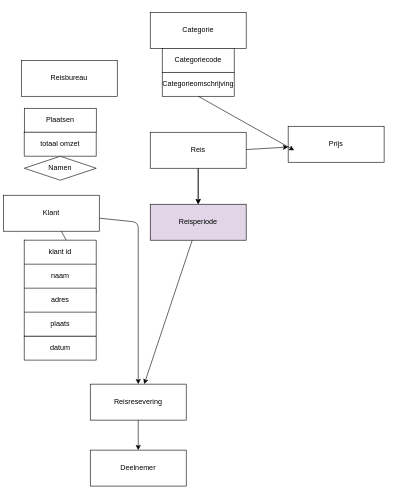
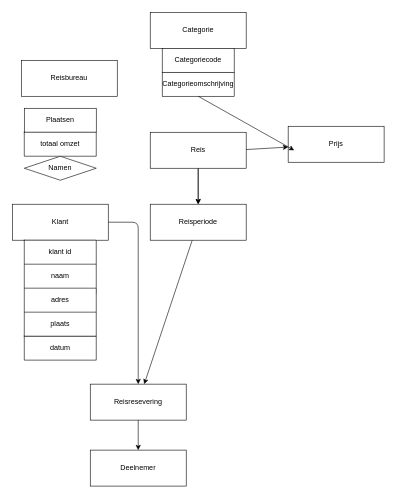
  <mxCell id="0" />
  <mxCell id="1" parent="0" />
  <mxCell id="2" value="Reisbureau" style="rounded=0;whiteSpace=wrap;html=1;" parent="1" vertex="1"><mxGeometry x="35" y="100" width="160" height="60" as="geometry" /></mxCell>
  <mxCell id="3" style="edgeStyle=none;html=1;" parent="1" source="5" edge="1"><mxGeometry relative="1" as="geometry"><mxPoint x="160" y="490" as="targetPoint" /></mxGeometry></mxCell>
  <mxCell id="4" style="edgeStyle=none;html=1;entryX=0.5;entryY=0;entryDx=0;entryDy=0;" edge="1" parent="1" source="5"><mxGeometry relative="1" as="geometry"><Array as="points"><mxPoint x="230" y="370" /></Array><mxPoint x="230" y="640" as="targetPoint" /></mxGeometry></mxCell>
- <mxCell id="5" value="Klant" style="rounded=0;whiteSpace=wrap;html=1;" parent="1" vertex="1"><mxGeometry x="5" y="325" width="160" height="60" as="geometry" /></mxCell>
+ <mxCell id="5" value="Klant" style="rounded=0;whiteSpace=wrap;html=1;" parent="1" vertex="1"><mxGeometry x="20" y="340" width="160" height="60" as="geometry" /></mxCell>
  <mxCell id="6" style="edgeStyle=none;html=1;entryX=0.5;entryY=0;entryDx=0;entryDy=0;" edge="1" parent="1"><mxGeometry relative="1" as="geometry"><mxPoint x="230" y="700" as="sourcePoint" /><mxPoint x="230" y="750" as="targetPoint" /></mxGeometry></mxCell>
  <mxCell id="7" style="edgeStyle=none;html=1;" parent="1" edge="1"><mxGeometry relative="1" as="geometry"><mxPoint x="330" y="340" as="targetPoint" /><mxPoint x="330" y="280" as="sourcePoint" /></mxGeometry></mxCell>
  <mxCell id="8" value="" style="edgeStyle=none;html=1;" parent="1" target="30" edge="1"><mxGeometry relative="1" as="geometry"><mxPoint x="390" y="250" as="sourcePoint" /><mxPoint x="470" y="250" as="targetPoint" /></mxGeometry></mxCell>
  <mxCell id="9" style="edgeStyle=none;html=1;" edge="1" parent="1"><mxGeometry relative="1" as="geometry"><mxPoint x="330" y="340" as="targetPoint" /><mxPoint x="330" y="280" as="sourcePoint" /></mxGeometry></mxCell>
  <mxCell id="10" style="edgeStyle=none;html=1;" parent="1" edge="1"><mxGeometry relative="1" as="geometry"><mxPoint x="320" y="400" as="sourcePoint" /><mxPoint x="240" y="640" as="targetPoint" /></mxGeometry></mxCell>
  <mxCell id="11" value="Namen" style="rhombus;whiteSpace=wrap;html=1;" vertex="1" parent="1"><mxGeometry x="40" y="260" width="120" height="40" as="geometry" /></mxCell>
  <mxCell id="12" value="Plaatsen" style="rounded=0;whiteSpace=wrap;html=1;" vertex="1" parent="1"><mxGeometry x="40" y="180" width="120" height="40" as="geometry" /></mxCell>
  <mxCell id="13" value="" style="shape=table;startSize=0;container=1;collapsible=0;childLayout=tableLayout;" vertex="1" parent="1"><mxGeometry x="40" y="220" width="120" height="40" as="geometry" /></mxCell>
  <mxCell id="14" value="" style="shape=tableRow;horizontal=0;startSize=0;swimlaneHead=0;swimlaneBody=0;top=0;left=0;bottom=0;right=0;collapsible=0;dropTarget=0;fillColor=none;points=[[0,0.5],[1,0.5]];portConstraint=eastwest;" vertex="1" parent="13"><mxGeometry width="120" height="40" as="geometry" /></mxCell>
  <mxCell id="15" value="totaal omzet" style="shape=partialRectangle;html=1;whiteSpace=wrap;connectable=0;overflow=hidden;fillColor=none;top=0;left=0;bottom=0;right=0;pointerEvents=1;" vertex="1" parent="14"><mxGeometry width="120" height="40" as="geometry"><mxRectangle width="120" height="40" as="alternateBounds" /></mxGeometry></mxCell>
  <mxCell id="16" value="" style="shape=table;startSize=0;container=1;collapsible=0;childLayout=tableLayout;" vertex="1" parent="1"><mxGeometry x="40" y="560" width="120" height="40" as="geometry" /></mxCell>
  <mxCell id="17" value="" style="shape=tableRow;horizontal=0;startSize=0;swimlaneHead=0;swimlaneBody=0;top=0;left=0;bottom=0;right=0;collapsible=0;dropTarget=0;fillColor=none;points=[[0,0.5],[1,0.5]];portConstraint=eastwest;" vertex="1" parent="16"><mxGeometry width="120" height="40" as="geometry" /></mxCell>
  <mxCell id="18" value="datum" style="shape=partialRectangle;html=1;whiteSpace=wrap;connectable=0;overflow=hidden;fillColor=none;top=0;left=0;bottom=0;right=0;pointerEvents=1;" vertex="1" parent="17"><mxGeometry width="120" height="40" as="geometry"><mxRectangle width="120" height="40" as="alternateBounds" /></mxGeometry></mxCell>
  <mxCell id="19" value="" style="shape=table;startSize=0;container=1;collapsible=0;childLayout=tableLayout;" vertex="1" parent="1"><mxGeometry x="40" y="400" width="120" height="160" as="geometry" /></mxCell>
  <mxCell id="20" value="" style="shape=tableRow;horizontal=0;startSize=0;swimlaneHead=0;swimlaneBody=0;top=0;left=0;bottom=0;right=0;collapsible=0;dropTarget=0;fillColor=none;points=[[0,0.5],[1,0.5]];portConstraint=eastwest;" vertex="1" parent="19"><mxGeometry width="120" height="40" as="geometry" /></mxCell>
  <mxCell id="21" value="klant id" style="shape=partialRectangle;html=1;whiteSpace=wrap;connectable=0;overflow=hidden;fillColor=none;top=0;left=0;bottom=0;right=0;pointerEvents=1;" vertex="1" parent="20"><mxGeometry width="120" height="40" as="geometry"><mxRectangle width="120" height="40" as="alternateBounds" /></mxGeometry></mxCell>
  <mxCell id="22" value="" style="shape=tableRow;horizontal=0;startSize=0;swimlaneHead=0;swimlaneBody=0;top=0;left=0;bottom=0;right=0;collapsible=0;dropTarget=0;fillColor=none;points=[[0,0.5],[1,0.5]];portConstraint=eastwest;" vertex="1" parent="19"><mxGeometry y="40" width="120" height="40" as="geometry" /></mxCell>
  <mxCell id="23" value="naam" style="shape=partialRectangle;html=1;whiteSpace=wrap;connectable=0;overflow=hidden;fillColor=none;top=0;left=0;bottom=0;right=0;pointerEvents=1;" vertex="1" parent="22"><mxGeometry width="120" height="40" as="geometry"><mxRectangle width="120" height="40" as="alternateBounds" /></mxGeometry></mxCell>
  <mxCell id="24" value="" style="shape=tableRow;horizontal=0;startSize=0;swimlaneHead=0;swimlaneBody=0;top=0;left=0;bottom=0;right=0;collapsible=0;dropTarget=0;fillColor=none;points=[[0,0.5],[1,0.5]];portConstraint=eastwest;" vertex="1" parent="19"><mxGeometry y="80" width="120" height="40" as="geometry" /></mxCell>
  <mxCell id="25" value="adres" style="shape=partialRectangle;html=1;whiteSpace=wrap;connectable=0;overflow=hidden;fillColor=none;top=0;left=0;bottom=0;right=0;pointerEvents=1;" vertex="1" parent="24"><mxGeometry width="120" height="40" as="geometry"><mxRectangle width="120" height="40" as="alternateBounds" /></mxGeometry></mxCell>
  <mxCell id="26" value="" style="shape=tableRow;horizontal=0;startSize=0;swimlaneHead=0;swimlaneBody=0;top=0;left=0;bottom=0;right=0;collapsible=0;dropTarget=0;fillColor=none;points=[[0,0.5],[1,0.5]];portConstraint=eastwest;" vertex="1" parent="19"><mxGeometry y="120" width="120" height="40" as="geometry" /></mxCell>
  <mxCell id="27" value="plaats" style="shape=partialRectangle;html=1;whiteSpace=wrap;connectable=0;overflow=hidden;fillColor=none;top=0;left=0;bottom=0;right=0;pointerEvents=1;" vertex="1" parent="26"><mxGeometry width="120" height="40" as="geometry"><mxRectangle width="120" height="40" as="alternateBounds" /></mxGeometry></mxCell>
  <mxCell id="28" value="Categorie" style="rounded=0;whiteSpace=wrap;html=1;" vertex="1" parent="1"><mxGeometry x="250" y="20" width="160" height="60" as="geometry" /></mxCell>
  <mxCell id="29" value="Reis" style="rounded=0;whiteSpace=wrap;html=1;" vertex="1" parent="1"><mxGeometry x="250" y="220" width="160" height="60" as="geometry" /></mxCell>
  <mxCell id="30" value="Prijs" style="rounded=0;whiteSpace=wrap;html=1;" vertex="1" parent="1"><mxGeometry x="480" y="210" width="160" height="60" as="geometry" /></mxCell>
- <mxCell id="31" value="Reisperiode" style="rounded=0;whiteSpace=wrap;html=1;fillColor=#e1d5e7;" vertex="1" parent="1"><mxGeometry x="250" y="340" width="160" height="60" as="geometry" /></mxCell>
+ <mxCell id="31" value="Reisperiode" style="rounded=0;whiteSpace=wrap;html=1;" vertex="1" parent="1"><mxGeometry x="250" y="340" width="160" height="60" as="geometry" /></mxCell>
  <mxCell id="32" value="Reisresevering" style="rounded=0;whiteSpace=wrap;html=1;" vertex="1" parent="1"><mxGeometry x="150" y="640" width="160" height="60" as="geometry" /></mxCell>
  <mxCell id="33" value="Deelnemer" style="rounded=0;whiteSpace=wrap;html=1;" vertex="1" parent="1"><mxGeometry x="150" y="750" width="160" height="60" as="geometry" /></mxCell>
  <mxCell id="34" value="Categoriecode" style="rounded=0;whiteSpace=wrap;html=1;" vertex="1" parent="1"><mxGeometry x="270" y="80" width="120" height="40" as="geometry" /></mxCell>
  <mxCell id="35" value="Categorieomschrijving" style="rounded=0;whiteSpace=wrap;html=1;" vertex="1" parent="1"><mxGeometry x="270" y="120" width="120" height="40" as="geometry" /></mxCell>
  <mxCell id="36" value="" style="edgeStyle=none;html=1;entryX=0;entryY=0.5;entryDx=0;entryDy=0;" edge="1" parent="1"><mxGeometry relative="1" as="geometry"><mxPoint x="330" y="160" as="sourcePoint" /><mxPoint x="490" y="250" as="targetPoint" /><Array as="points"><mxPoint x="330" y="160" /></Array></mxGeometry></mxCell>
